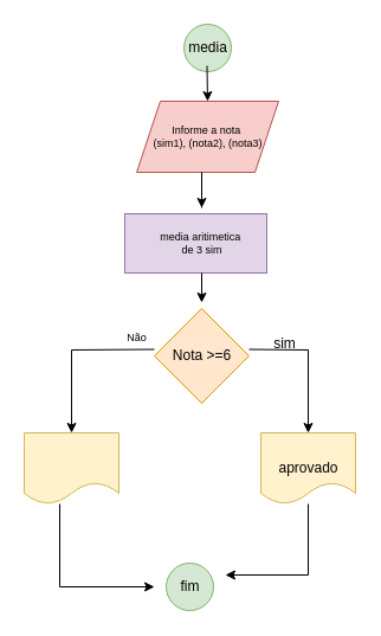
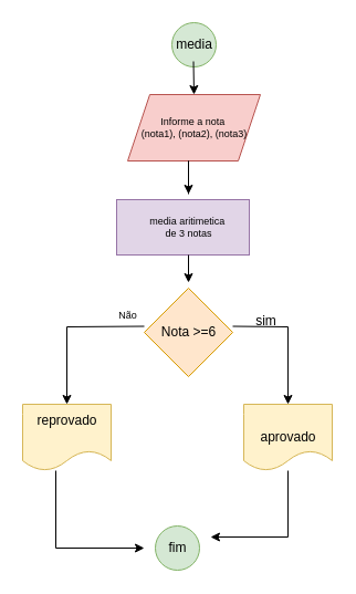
  <mxCell id="0" />
  <mxCell id="1" parent="0" />
  <mxCell id="2" value="" style="ellipse;whiteSpace=wrap;html=1;aspect=fixed;fillColor=#d5e8d4;strokeColor=#82b366;" vertex="1" parent="1"><mxGeometry x="155" y="20" width="40" height="40" as="geometry" /></mxCell>
  <mxCell id="3" value="" style="shape=parallelogram;perimeter=parallelogramPerimeter;whiteSpace=wrap;html=1;fixedSize=1;fillColor=#f8cecc;strokeColor=#b85450;" vertex="1" parent="1"><mxGeometry x="115" y="85" width="120" height="60" as="geometry" /></mxCell>
  <mxCell id="4" value="" style="rhombus;whiteSpace=wrap;html=1;fillColor=#ffe6cc;strokeColor=#d79b00;" vertex="1" parent="1"><mxGeometry x="130" y="260" width="80" height="80" as="geometry" /></mxCell>
  <mxCell id="5" value="" style="shape=document;whiteSpace=wrap;html=1;boundedLbl=1;fillColor=#fff2cc;strokeColor=#d6b656;" vertex="1" parent="1"><mxGeometry x="20" y="365" width="80" height="60" as="geometry" /></mxCell>
  <mxCell id="6" value="" style="shape=document;whiteSpace=wrap;html=1;boundedLbl=1;fillColor=#fff2cc;strokeColor=#d6b656;" vertex="1" parent="1"><mxGeometry x="220" y="365" width="80" height="60" as="geometry" /></mxCell>
  <mxCell id="7" value="" style="ellipse;whiteSpace=wrap;html=1;aspect=fixed;fillColor=#d5e8d4;strokeColor=#82b366;" vertex="1" parent="1"><mxGeometry x="140" y="475" width="40" height="40" as="geometry" /></mxCell>
  <mxCell id="8" value="" style="endArrow=classic;html=1;rounded=0;entryX=0.5;entryY=0;entryDx=0;entryDy=0;" edge="1" parent="1" target="6"><mxGeometry width="50" height="50" relative="1" as="geometry"><mxPoint x="210" y="294.5" as="sourcePoint" /><mxPoint x="280" y="294.5" as="targetPoint" /><Array as="points"><mxPoint x="260" y="295" /></Array></mxGeometry></mxCell>
  <mxCell id="9" value="" style="endArrow=classic;html=1;rounded=0;entryX=0.5;entryY=0;entryDx=0;entryDy=0;" edge="1" parent="1" target="5"><mxGeometry width="50" height="50" relative="1" as="geometry"><mxPoint x="130" y="294.5" as="sourcePoint" /><mxPoint x="50" y="294.5" as="targetPoint" /><Array as="points"><mxPoint x="60" y="295" /></Array></mxGeometry></mxCell>
  <mxCell id="10" value="" style="endArrow=classic;html=1;rounded=0;" edge="1" parent="1"><mxGeometry width="50" height="50" relative="1" as="geometry"><mxPoint x="170" y="175" as="sourcePoint" /><mxPoint x="170" y="175" as="targetPoint" /><Array as="points"><mxPoint x="170" y="145" /></Array></mxGeometry></mxCell>
  <mxCell id="11" value="" style="endArrow=classic;html=1;rounded=0;" edge="1" parent="1"><mxGeometry width="50" height="50" relative="1" as="geometry"><mxPoint x="174.5" y="55" as="sourcePoint" /><mxPoint x="175" y="85" as="targetPoint" /></mxGeometry></mxCell>
  <mxCell id="12" value="" style="endArrow=classic;html=1;rounded=0;" edge="1" parent="1"><mxGeometry width="50" height="50" relative="1" as="geometry"><mxPoint x="50" y="425" as="sourcePoint" /><mxPoint x="130" y="495" as="targetPoint" /><Array as="points"><mxPoint x="50" y="495" /></Array></mxGeometry></mxCell>
  <mxCell id="13" value="" style="endArrow=classic;html=1;rounded=0;" edge="1" parent="1" source="6"><mxGeometry width="50" height="50" relative="1" as="geometry"><mxPoint x="250" y="435" as="sourcePoint" /><mxPoint x="190" y="485" as="targetPoint" /><Array as="points"><mxPoint x="260" y="485" /></Array></mxGeometry></mxCell>
  <mxCell id="14" value="Nota &amp;gt;=6" style="text;html=1;align=center;verticalAlign=middle;resizable=0;points=[];autosize=1;strokeColor=none;fillColor=none;" vertex="1" parent="1"><mxGeometry x="135" y="285" width="70" height="30" as="geometry" /></mxCell>
  <mxCell id="15" value="sim" style="text;html=1;align=center;verticalAlign=middle;resizable=0;points=[];autosize=1;strokeColor=none;fillColor=none;" vertex="1" parent="1"><mxGeometry x="220" y="275" width="40" height="30" as="geometry" /></mxCell>
  <mxCell id="16" value="aprovado" style="text;html=1;align=center;verticalAlign=middle;resizable=0;points=[];autosize=1;strokeColor=none;fillColor=none;" vertex="1" parent="1"><mxGeometry x="225" y="380" width="70" height="30" as="geometry" /></mxCell>
+ <mxCell id="17" value="reprovado" style="text;html=1;align=center;verticalAlign=middle;resizable=0;points=[];autosize=1;strokeColor=none;fillColor=none;" vertex="1" parent="1"><mxGeometry x="20" y="365" width="80" height="30" as="geometry" /></mxCell>
  <mxCell id="18" value="fim" style="text;html=1;align=center;verticalAlign=middle;resizable=0;points=[];autosize=1;strokeColor=none;fillColor=none;" vertex="1" parent="1"><mxGeometry x="140" y="480" width="40" height="30" as="geometry" /></mxCell>
  <mxCell id="19" value="media" style="text;html=1;align=center;verticalAlign=middle;resizable=0;points=[];autosize=1;strokeColor=none;fillColor=none;" vertex="1" parent="1"><mxGeometry x="150" y="25" width="50" height="30" as="geometry" /></mxCell>
- <mxCell id="20" value="Informe a nota&amp;nbsp;&lt;br style=&quot;font-size: 9px;&quot;&gt;(sim1), (nota2), (nota3)" style="text;html=1;align=center;verticalAlign=middle;resizable=0;points=[];autosize=1;strokeColor=none;fillColor=none;fontSize=9;" vertex="1" parent="1"><mxGeometry x="115" y="95" width="120" height="40" as="geometry" /></mxCell>
+ <mxCell id="20" value="Informe a nota&amp;nbsp;&lt;br style=&quot;font-size: 9px;&quot;&gt;(nota1), (nota2), (nota3)" style="text;html=1;align=center;verticalAlign=middle;resizable=0;points=[];autosize=1;strokeColor=none;fillColor=none;fontSize=9;" vertex="1" parent="1"><mxGeometry x="115" y="95" width="120" height="40" as="geometry" /></mxCell>
  <mxCell id="21" value="" style="rounded=0;whiteSpace=wrap;html=1;fontSize=9;fillColor=#e1d5e7;strokeColor=#9673a6;" vertex="1" parent="1"><mxGeometry x="105" y="180" width="120" height="50" as="geometry" /></mxCell>
- <mxCell id="22" value="media aritimetica&amp;nbsp;&lt;br&gt;de 3 sim" style="text;html=1;align=center;verticalAlign=middle;resizable=0;points=[];autosize=1;strokeColor=none;fillColor=none;fontSize=9;" vertex="1" parent="1"><mxGeometry x="125" y="185" width="90" height="40" as="geometry" /></mxCell>
+ <mxCell id="22" value="media aritimetica&amp;nbsp;&lt;br&gt;de 3 notas" style="text;html=1;align=center;verticalAlign=middle;resizable=0;points=[];autosize=1;strokeColor=none;fillColor=none;fontSize=9;" vertex="1" parent="1"><mxGeometry x="125" y="185" width="90" height="40" as="geometry" /></mxCell>
  <mxCell id="23" value="" style="endArrow=classic;html=1;rounded=0;fontSize=9;" edge="1" parent="1"><mxGeometry width="50" height="50" relative="1" as="geometry"><mxPoint x="170" y="230" as="sourcePoint" /><mxPoint x="170" y="255" as="targetPoint" /><Array as="points" /></mxGeometry></mxCell>
  <mxCell id="24" value="Não" style="text;html=1;align=center;verticalAlign=middle;resizable=0;points=[];autosize=1;strokeColor=none;fillColor=none;fontSize=9;" vertex="1" parent="1"><mxGeometry x="95" y="275" width="40" height="20" as="geometry" /></mxCell>
